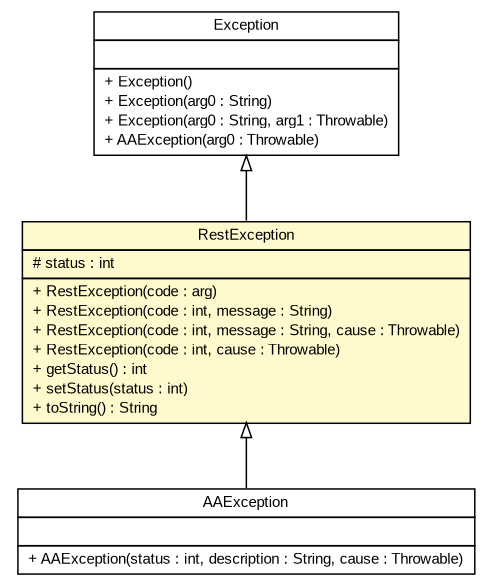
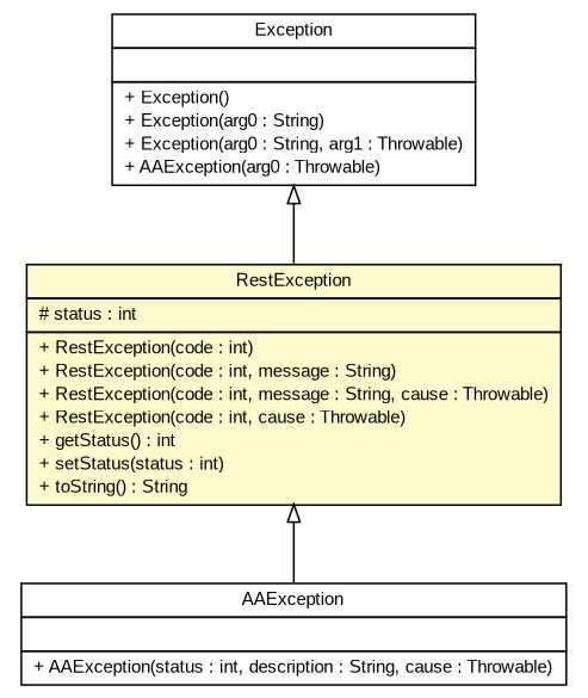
  digraph {
    node [fontcolor=black fontname=arial fontsize=10.0 shape=plaintext]
    edge [arrowtail=empty dir=back fontname=arial fontsize=10 headport=p labelfontname=arial labelfontsize=10 tailport=p]
    n1 [label=<<table border="0" cellborder="1" cellspacing="0" cellpadding="2" port="p" href="../aa/exception/AAException.html"> 		<tr><td><table border="0" cellspacing="0" cellpadding="1"> 			<tr><td> AAException </td></tr> 		</table></td></tr> 		<tr><td><table border="0" cellspacing="0" cellpadding="1"> 			<tr><td align="left">  </td></tr> 		</table></td></tr> 		<tr><td><table border="0" cellspacing="0" cellpadding="1"> 			<tr><td align="left"> + AAException(status : int, description : String, cause : Throwable) </td></tr> 		</table></td></tr> 		</table>>]
-   n2 [label=<<table border="0" cellborder="1" cellspacing="0" cellpadding="2" port="p" bgcolor="lemonChiffon" href="./RestException.html"> 		<tr><td><table border="0" cellspacing="0" cellpadding="1"> 			<tr><td> RestException </td></tr> 		</table></td></tr> 		<tr><td><table border="0" cellspacing="0" cellpadding="1"> 			<tr><td align="left"> # status : int </td></tr> 		</table></td></tr> 		<tr><td><table border="0" cellspacing="0" cellpadding="1"> 			<tr><td align="left"> + RestException(code : arg) </td></tr> 			<tr><td align="left"> + RestException(code : int, message : String) </td></tr> 			<tr><td align="left"> + RestException(code : int, message : String, cause : Throwable) </td></tr> 			<tr><td align="left"> + RestException(code : int, cause : Throwable) </td></tr> 			<tr><td align="left"> + getStatus() : int </td></tr> 			<tr><td align="left"> + setStatus(status : int) </td></tr> 			<tr><td align="left"> + toString() : String </td></tr> 		</table></td></tr> 		</table>>]
+   n2 [label=<<table border="0" cellborder="1" cellspacing="0" cellpadding="2" port="p" bgcolor="lemonChiffon" href="./RestException.html"> 		<tr><td><table border="0" cellspacing="0" cellpadding="1"> 			<tr><td> RestException </td></tr> 		</table></td></tr> 		<tr><td><table border="0" cellspacing="0" cellpadding="1"> 			<tr><td align="left"> # status : int </td></tr> 		</table></td></tr> 		<tr><td><table border="0" cellspacing="0" cellpadding="1"> 			<tr><td align="left"> + RestException(code : int) </td></tr> 			<tr><td align="left"> + RestException(code : int, message : String) </td></tr> 			<tr><td align="left"> + RestException(code : int, message : String, cause : Throwable) </td></tr> 			<tr><td align="left"> + RestException(code : int, cause : Throwable) </td></tr> 			<tr><td align="left"> + getStatus() : int </td></tr> 			<tr><td align="left"> + setStatus(status : int) </td></tr> 			<tr><td align="left"> + toString() : String </td></tr> 		</table></td></tr> 		</table>>]
    n3 [label=<<table border="0" cellborder="1" cellspacing="0" cellpadding="2" port="p" href="http://java.sun.com/javase/6/docs/api/java/lang/Exception.html"> 		<tr><td><table border="0" cellspacing="0" cellpadding="1"> 			<tr><td> Exception </td></tr> 		</table></td></tr> 		<tr><td><table border="0" cellspacing="0" cellpadding="1"> 			<tr><td align="left">  </td></tr> 		</table></td></tr> 		<tr><td><table border="0" cellspacing="0" cellpadding="1"> 			<tr><td align="left"> + Exception() </td></tr> 			<tr><td align="left"> + Exception(arg0 : String) </td></tr> 			<tr><td align="left"> + Exception(arg0 : String, arg1 : Throwable) </td></tr> 			<tr><td align="left"> + AAException(arg0 : Throwable) </td></tr> 		</table></td></tr> 		</table>>]
    n2 -> n1
    n3 -> n2
  }
